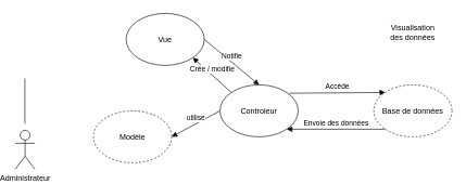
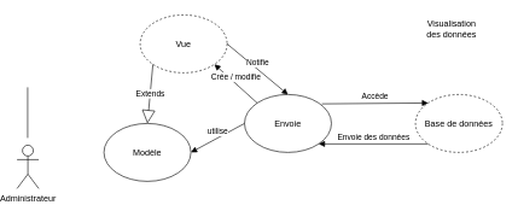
  <mxCell id="0" />
  <mxCell id="1" parent="0" />
- <mxCell id="2" value="Vue" style="ellipse;whiteSpace=wrap;html=1;" parent="1" vertex="1"><mxGeometry x="190" y="20" width="120" height="80" as="geometry" /></mxCell>
- <mxCell id="3" value="Modèle" style="ellipse;whiteSpace=wrap;html=1;dashed=1;" parent="1" vertex="1"><mxGeometry x="140" y="170" width="120" height="80" as="geometry" /></mxCell>
- <mxCell id="4" value="Controleur" style="ellipse;whiteSpace=wrap;html=1;" parent="1" vertex="1"><mxGeometry x="334" y="130" width="120" height="80" as="geometry" /></mxCell>
+ <mxCell id="2" value="Vue" style="ellipse;whiteSpace=wrap;html=1;dashed=1;" parent="1" vertex="1"><mxGeometry x="190" y="20" width="120" height="80" as="geometry" /></mxCell>
+ <mxCell id="3" value="Modèle" style="ellipse;whiteSpace=wrap;html=1;" parent="1" vertex="1"><mxGeometry x="140" y="170" width="120" height="80" as="geometry" /></mxCell>
+ <mxCell id="4" value="Envoie" style="ellipse;whiteSpace=wrap;html=1;" parent="1" vertex="1"><mxGeometry x="334" y="130" width="120" height="80" as="geometry" /></mxCell>
  <mxCell id="5" value="Base de données" style="ellipse;whiteSpace=wrap;html=1;dashed=1;" parent="1" vertex="1"><mxGeometry x="570" y="130" width="120" height="80" as="geometry" /></mxCell>
  <mxCell id="6" value="utilise" style="html=1;verticalAlign=bottom;endArrow=block;exitX=0;exitY=0.5;exitDx=0;exitDy=0;entryX=1;entryY=0.5;entryDx=0;entryDy=0;" parent="1" source="4" target="3" edge="1"><mxGeometry width="80" relative="1" as="geometry"><mxPoint x="300" y="210" as="sourcePoint" /><mxPoint x="380" y="210" as="targetPoint" /></mxGeometry></mxCell>
  <mxCell id="7" value="Crée / modifie" style="html=1;verticalAlign=bottom;endArrow=block;exitX=0;exitY=0;exitDx=0;exitDy=0;entryX=1;entryY=1;entryDx=0;entryDy=0;" parent="1" source="4" target="2" edge="1"><mxGeometry width="80" relative="1" as="geometry"><mxPoint x="360" y="260" as="sourcePoint" /><mxPoint x="440" y="260" as="targetPoint" /></mxGeometry></mxCell>
  <mxCell id="8" value="Notifie" style="html=1;verticalAlign=bottom;endArrow=block;exitX=1;exitY=0.5;exitDx=0;exitDy=0;entryX=0.5;entryY=0;entryDx=0;entryDy=0;" parent="1" source="2" target="4" edge="1"><mxGeometry width="80" relative="1" as="geometry"><mxPoint x="361.574" y="151.716" as="sourcePoint" /><mxPoint x="302.426" y="98.284" as="targetPoint" /></mxGeometry></mxCell>
+ <mxCell id="9" value="Extends" style="endArrow=block;endSize=16;endFill=0;html=1;entryX=0.5;entryY=0;entryDx=0;entryDy=0;exitX=0;exitY=1;exitDx=0;exitDy=0;" parent="1" source="2" target="3" edge="1"><mxGeometry width="160" relative="1" as="geometry"><mxPoint x="210" y="170" as="sourcePoint" /><mxPoint x="50" y="170" as="targetPoint" /></mxGeometry></mxCell>
  <mxCell id="10" value="Accède" style="html=1;verticalAlign=bottom;endArrow=block;exitX=0.889;exitY=0.161;exitDx=0;exitDy=0;exitPerimeter=0;entryX=0;entryY=0;entryDx=0;entryDy=0;" parent="1" source="4" target="5" edge="1"><mxGeometry width="80" relative="1" as="geometry"><mxPoint x="470" y="130" as="sourcePoint" /><mxPoint x="550" y="130" as="targetPoint" /></mxGeometry></mxCell>
  <mxCell id="11" value="Envoie des données" style="html=1;verticalAlign=bottom;endArrow=block;exitX=0;exitY=1;exitDx=0;exitDy=0;entryX=1;entryY=1;entryDx=0;entryDy=0;" parent="1" source="5" target="4" edge="1"><mxGeometry width="80" relative="1" as="geometry"><mxPoint x="450.68" y="152.88" as="sourcePoint" /><mxPoint x="597.574" y="151.716" as="targetPoint" /></mxGeometry></mxCell>
  <mxCell id="12" value="Administrateur" style="shape=umlActor;verticalLabelPosition=bottom;verticalAlign=top;html=1;outlineConnect=0;" parent="1" vertex="1"><mxGeometry x="20" y="200" width="30" height="60" as="geometry" /></mxCell>
  <mxCell id="13" value="" style="endArrow=none;html=1;" parent="1" edge="1"><mxGeometry width="50" height="50" relative="1" as="geometry"><mxPoint x="34.71" y="190" as="sourcePoint" /><mxPoint x="34.71" y="120" as="targetPoint" /></mxGeometry></mxCell>
- <mxCell id="14" value="Visualisation des données" style="text;html=1;strokeColor=none;fillColor=none;align=center;verticalAlign=middle;whiteSpace=wrap;rounded=0;" parent="1" vertex="1"><mxGeometry x="590" y="30" width="80" height="40" as="geometry" /></mxCell>
+ <mxCell id="14" value="Visualisation des données" style="text;html=1;strokeColor=none;fillColor=none;align=center;verticalAlign=middle;whiteSpace=wrap;rounded=0;" parent="1" vertex="1"><mxGeometry x="580" y="20" width="80" height="40" as="geometry" /></mxCell>
